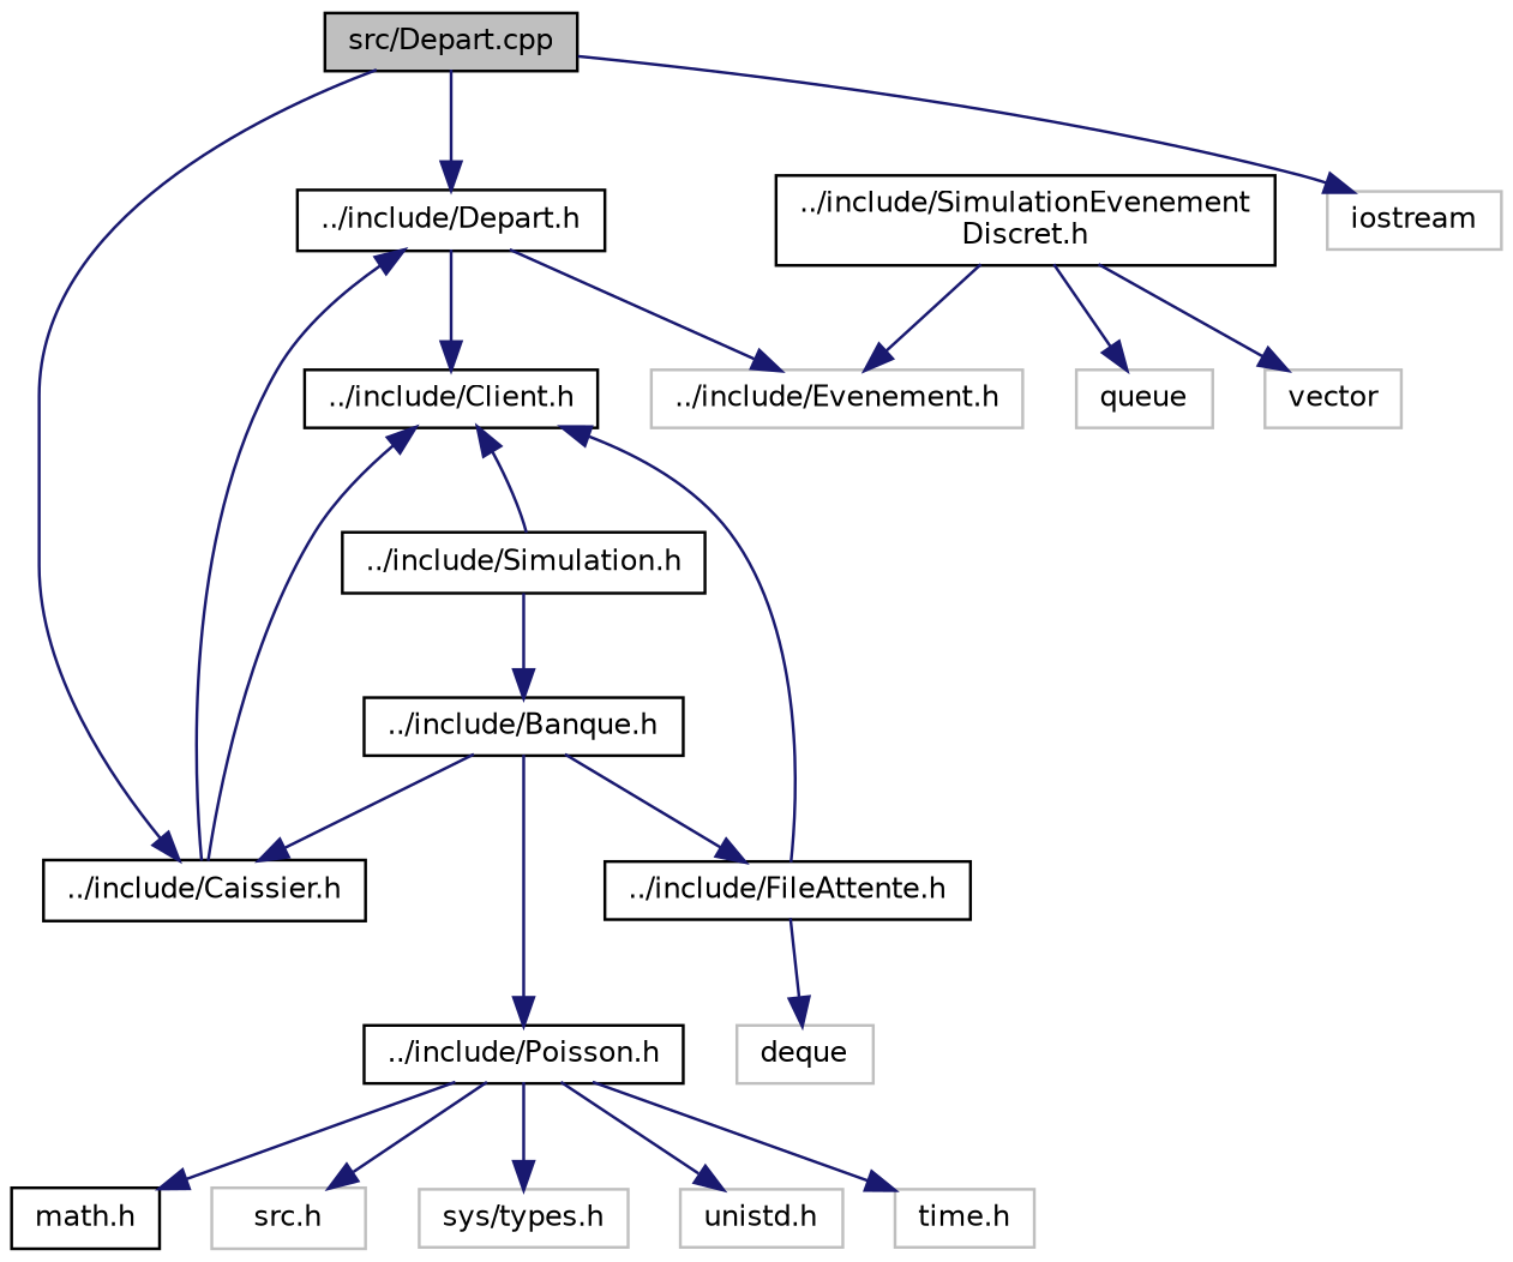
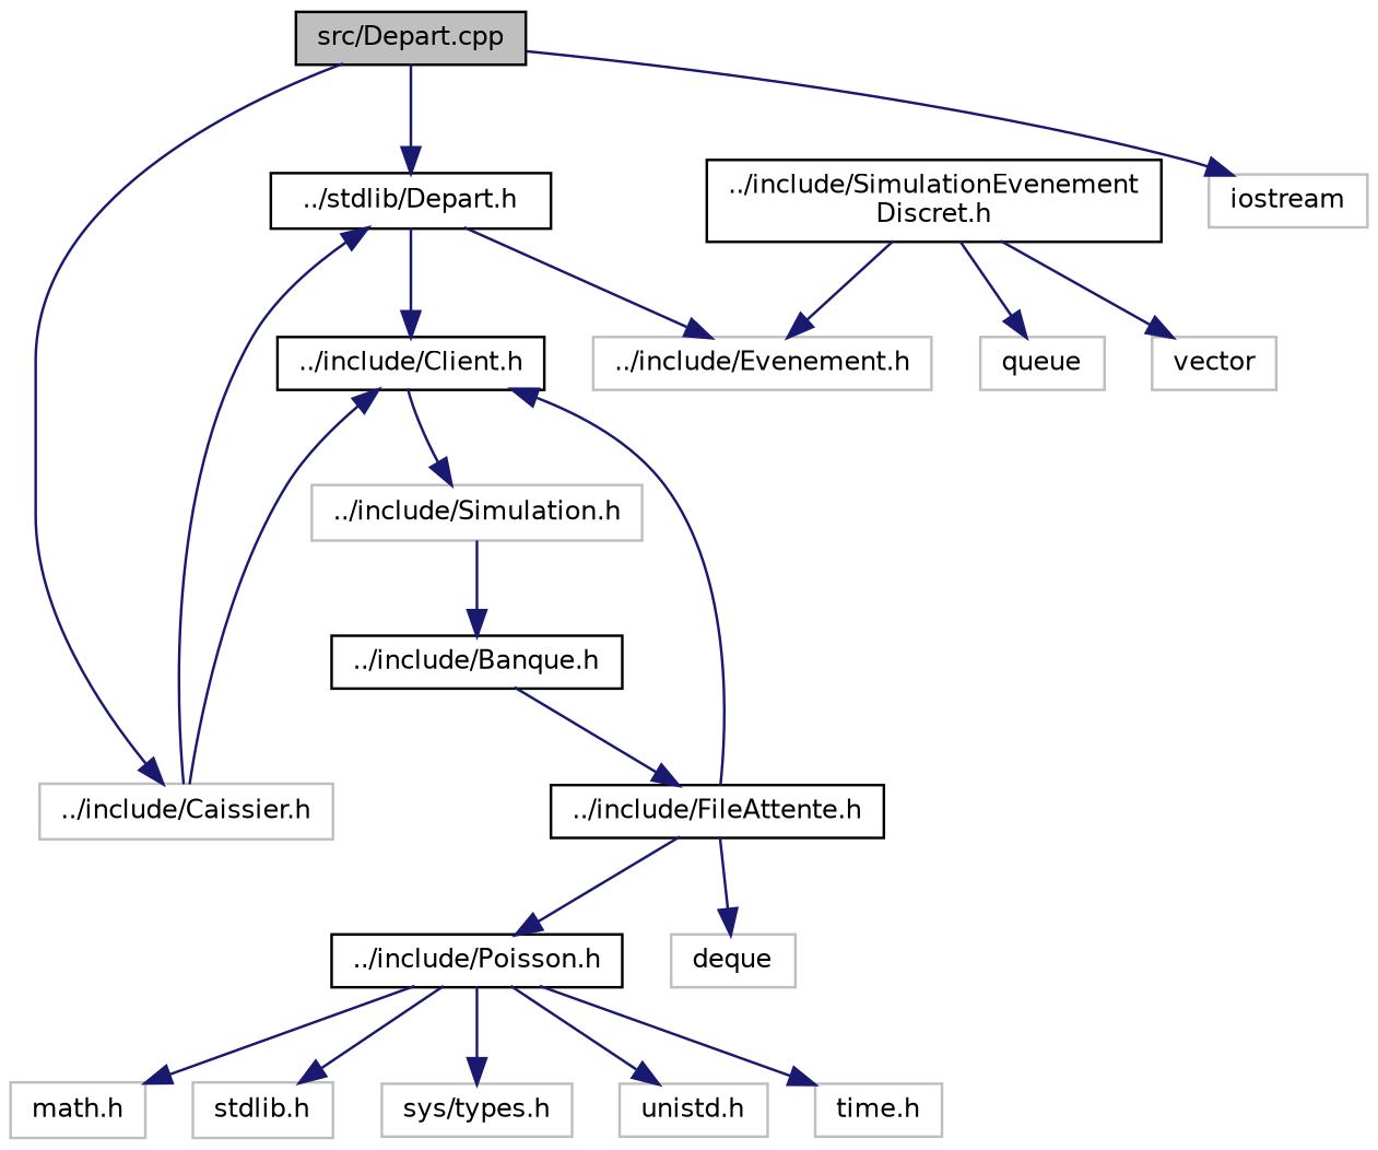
  digraph {
    node [color=grey75 fillcolor=white fontname=Helvetica fontsize=10 shape=record style=filled]
    edge [color=midnightblue fontname=Helvetica fontsize=10 labelfontname=Helvetica labelfontsize=10 style=solid]
    n1 [color=black fillcolor=grey75 fontcolor=black height=0.2 label="src/Depart.cpp" width=0.4]
-   n2 [color=black height=0.2 label="../include/Depart.h" width=0.4]
-   n3 [color=black height=0.2 label="../include/Caissier.h" width=0.4]
+   n2 [color=black height=0.2 label="../stdlib/Depart.h" width=0.4]
+   n3 [height=0.2 label="../include/Caissier.h" width=0.4]
    n4 [height=0.2 label=iostream width=0.4]
    n5 [color=black height=0.2 label="../include/Client.h" width=0.4]
    n6 [height=0.2 label="../include/Evenement.h" width=0.4]
-   n7 [color=black height=0.2 label="../include/Simulation.h" width=0.4]
+   n7 [height=0.2 label="../include/Simulation.h" width=0.4]
    n8 [color=black height=0.2 label="../include/Banque.h" width=0.4]
    n9 [color=black height=0.2 label="../include/FileAttente.h" width=0.4]
    n10 [color=black height=0.2 label="../include/Poisson.h" width=0.4]
    n11 [color=black height=0.2 label="../include/SimulationEvenement\lDiscret.h" width=0.4]
    n12 [height=0.2 label=queue width=0.4]
    n13 [height=0.2 label=vector width=0.4]
    n14 [height=0.2 label=deque width=0.4]
-   n15 [color=black height=0.2 label="math.h" width=0.4]
-   n16 [height=0.2 label="src.h" width=0.4]
+   n15 [height=0.2 label="math.h" width=0.4]
+   n16 [height=0.2 label="stdlib.h" width=0.4]
    n17 [height=0.2 label="sys/types.h" width=0.4]
    n18 [height=0.2 label="unistd.h" width=0.4]
    n19 [height=0.2 label="time.h" width=0.4]
    n1 -> n2
    n1 -> n3
    n1 -> n4
    n2 -> n5
    n2 -> n6
    n3 -> n2
    n3 -> n5
-   n7 -> n5
+   n5 -> n7
    n7 -> n8
-   n8 -> n3
    n8 -> n9
-   n8 -> n10
+   n9 -> n10
    n9 -> n5
    n9 -> n14
    n10 -> n15
    n10 -> n16
    n10 -> n17
    n10 -> n18
    n10 -> n19
    n11 -> n6
    n11 -> n12
    n11 -> n13
  }
